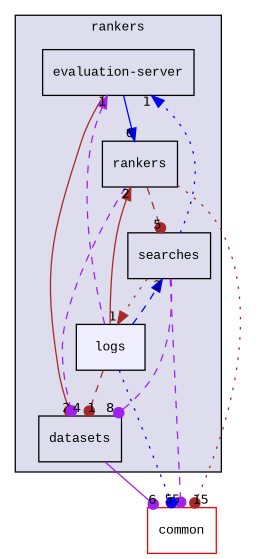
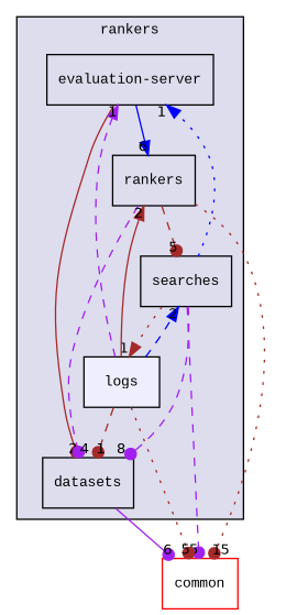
  digraph {
    compound=true
    fontname="Liberation Mono"
    node [fontname="Liberation Mono" fontsize=10 shape=box]
    edge [arrowhead=dot color=brown fontname="Liberation Mono" headlabel=1 labeldistance=1.5 labelfontname=Helvetica labelfontsize=10 style=dashed]
    n1 [label="evaluation-server"]
    n2 [label=searches]
    n3 [label=datasets]
    n4 [label=rankers]
    n5 [fillcolor="#eeeeff" label=logs pencolor=black style=filled]
    n6 [color=red fillcolor=white label=common style=filled]
    subgraph cluster_1 {
      bgcolor="#ddddee"
      fontsize=10
      label=rankers
      pencolor=black
      n1
      n2
      n3
      n4
      n5
    }
    n1 -> n3 [headlabel=2 style=solid]
    n1 -> n4 [arrowhead=normal color=blue headlabel=6 style=solid]
    n2 -> n1 [arrowhead=normal color=blue style=dotted]
    n2 -> n3 [color=purple headlabel=8]
    n2 -> n5 [arrowhead=normal style=dotted]
    n2 -> n6 [color=purple headlabel=5]
    n3 -> n6 [color=purple headlabel=6 style=solid]
    n4 -> n2 [headlabel=5]
    n4 -> n3 [color=purple headlabel=4]
    n4 -> n6 [headlabel=15 style=dotted]
    n5 -> n1 [arrowhead=normal color=purple]
    n5 -> n2 [arrowhead=normal color=blue headlabel=2]
    n5 -> n3
    n5 -> n4 [arrowhead=normal headlabel=2 style=solid]
-   n5 -> n6 [color=blue headlabel=5 style=dotted]
+   n5 -> n6 [headlabel=5 style=dotted]
  }
